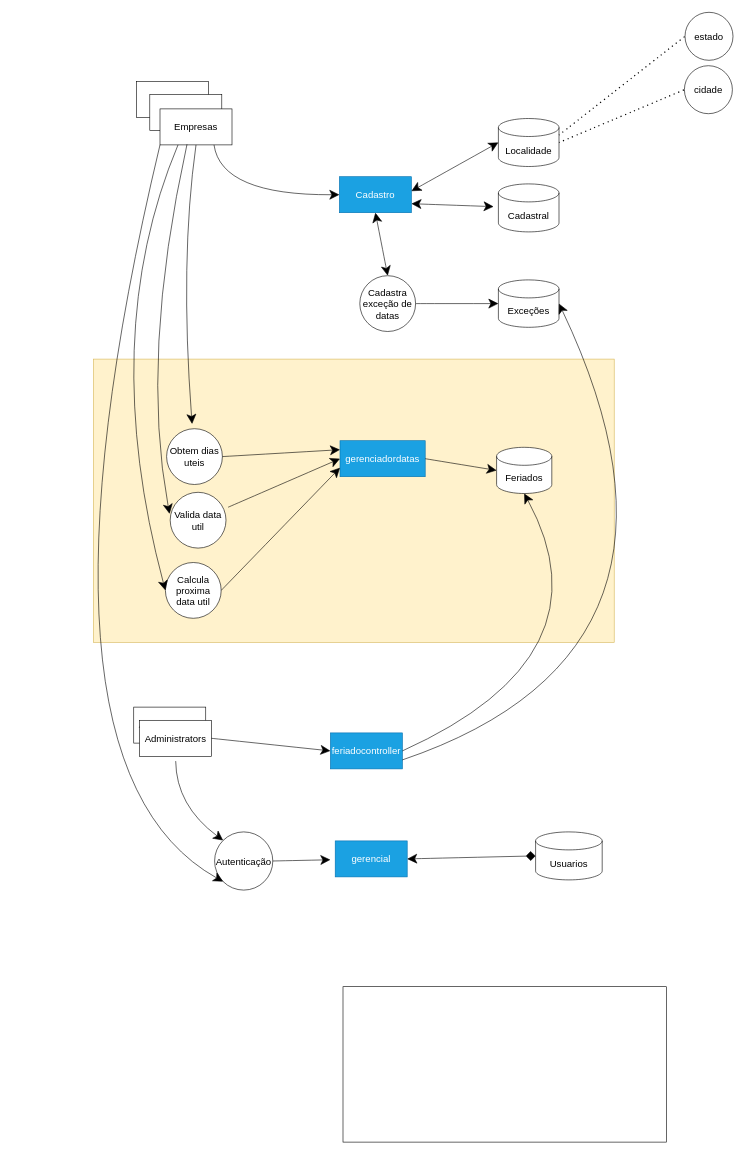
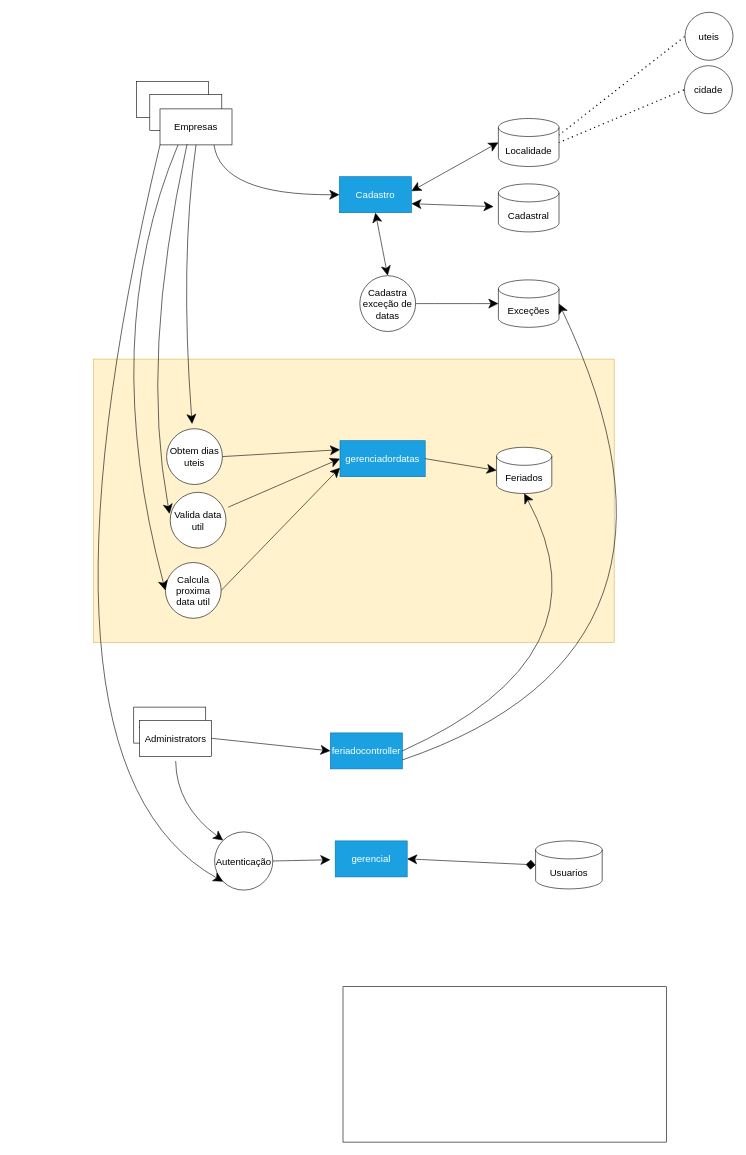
  <mxCell id="0" />
  <mxCell id="1" parent="0" />
  <mxCell id="2" value="" style="rounded=0;whiteSpace=wrap;html=1;fontSize=16;fillColor=#fff2cc;strokeColor=#d6b656;" vertex="1" parent="1"><mxGeometry x="155" y="598" width="868" height="472" as="geometry" /></mxCell>
  <mxCell id="3" value="Administrators" style="rounded=0;whiteSpace=wrap;html=1;fontSize=16;" parent="1" vertex="1"><mxGeometry x="222.25" y="1178" width="120" height="60" as="geometry" /></mxCell>
  <mxCell id="4" value="Empresas" style="rounded=0;whiteSpace=wrap;html=1;fontSize=16;" parent="1" vertex="1"><mxGeometry x="227" y="135" width="120" height="60" as="geometry" /></mxCell>
  <mxCell id="5" value="Empresas" style="rounded=0;whiteSpace=wrap;html=1;fontSize=16;" parent="1" vertex="1"><mxGeometry x="249" y="157" width="120" height="60" as="geometry" /></mxCell>
  <mxCell id="6" value="Empresas" style="rounded=0;whiteSpace=wrap;html=1;fontSize=16;" parent="1" vertex="1"><mxGeometry x="266" y="181" width="120" height="60" as="geometry" /></mxCell>
  <mxCell id="7" value="Cadastral" style="shape=cylinder3;whiteSpace=wrap;html=1;boundedLbl=1;backgroundOutline=1;size=15;fontSize=16;" parent="1" vertex="1"><mxGeometry x="830" y="306" width="101" height="80" as="geometry" /></mxCell>
  <mxCell id="8" value="Cadastro" style="rounded=0;whiteSpace=wrap;html=1;fontSize=16;fillColor=#1ba1e2;fontColor=#ffffff;strokeColor=#006EAF;" parent="1" vertex="1"><mxGeometry x="565" y="294" width="120" height="60" as="geometry" /></mxCell>
  <mxCell id="9" value="" style="endArrow=classic;startArrow=classic;html=1;rounded=0;fontSize=12;startSize=14;endSize=14;sourcePerimeterSpacing=8;targetPerimeterSpacing=8;curved=1;exitX=1;exitY=0.75;exitDx=0;exitDy=0;" parent="1" source="8" target="7" edge="1"><mxGeometry width="50" height="50" relative="1" as="geometry"><mxPoint x="651" y="344" as="sourcePoint" /><mxPoint x="701" y="294" as="targetPoint" /></mxGeometry></mxCell>
  <mxCell id="10" value="Exceções" style="shape=cylinder3;whiteSpace=wrap;html=1;boundedLbl=1;backgroundOutline=1;size=15;fontSize=16;" parent="1" vertex="1"><mxGeometry x="830" y="466" width="101" height="79" as="geometry" /></mxCell>
  <mxCell id="11" value="Cadastra exceção de datas" style="ellipse;whiteSpace=wrap;html=1;aspect=fixed;fontSize=16;" parent="1" vertex="1"><mxGeometry x="599" y="459" width="93" height="93" as="geometry" /></mxCell>
  <mxCell id="12" value="" style="endArrow=classic;html=1;rounded=0;fontSize=12;startSize=14;endSize=14;sourcePerimeterSpacing=8;targetPerimeterSpacing=8;curved=1;exitX=0.75;exitY=1;exitDx=0;exitDy=0;entryX=0;entryY=0.5;entryDx=0;entryDy=0;" parent="1" source="6" target="8" edge="1"><mxGeometry width="50" height="50" relative="1" as="geometry"><mxPoint x="372" y="323" as="sourcePoint" /><mxPoint x="422" y="273" as="targetPoint" /><Array as="points"><mxPoint x="368" y="325" /></Array></mxGeometry></mxCell>
  <mxCell id="13" value="" style="endArrow=classic;html=1;rounded=0;fontSize=12;startSize=14;endSize=14;sourcePerimeterSpacing=8;targetPerimeterSpacing=8;curved=1;exitX=1;exitY=0.5;exitDx=0;exitDy=0;entryX=0;entryY=0.5;entryDx=0;entryDy=0;entryPerimeter=0;" parent="1" source="11" target="10" edge="1"><mxGeometry width="50" height="50" relative="1" as="geometry"><mxPoint x="782" y="547" as="sourcePoint" /><mxPoint x="832" y="497" as="targetPoint" /></mxGeometry></mxCell>
  <mxCell id="14" value="Feriados" style="shape=cylinder3;whiteSpace=wrap;html=1;boundedLbl=1;backgroundOutline=1;size=15;fontSize=16;" parent="1" vertex="1"><mxGeometry x="827" y="745" width="92" height="77" as="geometry" /></mxCell>
  <mxCell id="15" value="Localidade" style="shape=cylinder3;whiteSpace=wrap;html=1;boundedLbl=1;backgroundOutline=1;size=15;fontSize=16;" parent="1" vertex="1"><mxGeometry x="830" y="197" width="101" height="80" as="geometry" /></mxCell>
- <mxCell id="16" value="estado" style="ellipse;whiteSpace=wrap;html=1;aspect=fixed;fontSize=16;" parent="1" vertex="1"><mxGeometry x="1141" y="20" width="80" height="80" as="geometry" /></mxCell>
+ <mxCell id="16" value="uteis" style="ellipse;whiteSpace=wrap;html=1;aspect=fixed;fontSize=16;" parent="1" vertex="1"><mxGeometry x="1141" y="20" width="80" height="80" as="geometry" /></mxCell>
  <mxCell id="17" value="cidade" style="ellipse;whiteSpace=wrap;html=1;aspect=fixed;fontSize=16;" parent="1" vertex="1"><mxGeometry x="1140" y="109" width="80" height="80" as="geometry" /></mxCell>
  <mxCell id="18" value="" style="endArrow=none;dashed=1;html=1;dashPattern=1 3;strokeWidth=2;rounded=0;fontSize=12;startSize=14;endSize=14;sourcePerimeterSpacing=8;targetPerimeterSpacing=8;curved=1;exitX=1;exitY=0;exitDx=0;exitDy=27.5;exitPerimeter=0;entryX=0;entryY=0.5;entryDx=0;entryDy=0;" parent="1" source="15" target="16" edge="1"><mxGeometry width="50" height="50" relative="1" as="geometry"><mxPoint x="965" y="132" as="sourcePoint" /><mxPoint x="1015" y="82" as="targetPoint" /></mxGeometry></mxCell>
  <mxCell id="19" value="" style="endArrow=none;dashed=1;html=1;dashPattern=1 3;strokeWidth=2;rounded=0;fontSize=12;startSize=14;endSize=14;sourcePerimeterSpacing=8;targetPerimeterSpacing=8;curved=1;exitX=1;exitY=0.5;exitDx=0;exitDy=0;exitPerimeter=0;entryX=0;entryY=0.5;entryDx=0;entryDy=0;" parent="1" source="15" target="17" edge="1"><mxGeometry width="50" height="50" relative="1" as="geometry"><mxPoint x="1002" y="216" as="sourcePoint" /><mxPoint x="1052" y="166" as="targetPoint" /></mxGeometry></mxCell>
  <mxCell id="20" value="" style="endArrow=classic;startArrow=classic;html=1;rounded=0;fontSize=12;startSize=14;endSize=14;sourcePerimeterSpacing=8;targetPerimeterSpacing=8;curved=1;exitX=1;exitY=0.4;exitDx=0;exitDy=0;exitPerimeter=0;entryX=0;entryY=0.5;entryDx=0;entryDy=0;entryPerimeter=0;" parent="1" source="8" target="15" edge="1"><mxGeometry width="50" height="50" relative="1" as="geometry"><mxPoint x="640" y="281" as="sourcePoint" /><mxPoint x="690" y="231" as="targetPoint" /></mxGeometry></mxCell>
  <mxCell id="21" value="" style="endArrow=classic;startArrow=classic;html=1;rounded=0;fontSize=12;startSize=14;endSize=14;sourcePerimeterSpacing=8;targetPerimeterSpacing=8;curved=1;entryX=0.5;entryY=1;entryDx=0;entryDy=0;exitX=0.5;exitY=0;exitDx=0;exitDy=0;" parent="1" source="11" target="8" edge="1"><mxGeometry width="50" height="50" relative="1" as="geometry"><mxPoint x="581" y="445" as="sourcePoint" /><mxPoint x="631" y="395" as="targetPoint" /></mxGeometry></mxCell>
  <mxCell id="22" value="gerenciadordatas" style="rounded=0;whiteSpace=wrap;html=1;fontSize=16;fillColor=#1ba1e2;fontColor=#ffffff;strokeColor=#006EAF;" parent="1" vertex="1"><mxGeometry x="566" y="734" width="142" height="60" as="geometry" /></mxCell>
  <mxCell id="23" value="Obtem dias uteis" style="ellipse;whiteSpace=wrap;html=1;aspect=fixed;fontSize=16;" parent="1" vertex="1"><mxGeometry x="277" y="714" width="93" height="93" as="geometry" /></mxCell>
  <mxCell id="24" value="Valida data util" style="ellipse;whiteSpace=wrap;html=1;aspect=fixed;fontSize=16;" parent="1" vertex="1"><mxGeometry x="283" y="820" width="93" height="93" as="geometry" /></mxCell>
  <mxCell id="25" value="Calcula proxima data util" style="ellipse;whiteSpace=wrap;html=1;aspect=fixed;fontSize=16;" parent="1" vertex="1"><mxGeometry x="275" y="937" width="93" height="93" as="geometry" /></mxCell>
  <mxCell id="26" value="" style="endArrow=classic;html=1;rounded=0;fontSize=12;startSize=14;endSize=14;sourcePerimeterSpacing=8;targetPerimeterSpacing=8;curved=1;exitX=0.25;exitY=1;exitDx=0;exitDy=0;entryX=0;entryY=0.5;entryDx=0;entryDy=0;" parent="1" source="6" target="25" edge="1"><mxGeometry width="50" height="50" relative="1" as="geometry"><mxPoint x="168" y="389" as="sourcePoint" /><mxPoint x="218" y="339" as="targetPoint" /><Array as="points"><mxPoint x="162" y="561" /></Array></mxGeometry></mxCell>
  <mxCell id="27" value="" style="endArrow=classic;html=1;rounded=0;fontSize=12;startSize=14;endSize=14;sourcePerimeterSpacing=8;targetPerimeterSpacing=8;curved=1;exitX=0.375;exitY=0.983;exitDx=0;exitDy=0;exitPerimeter=0;entryX=-0.011;entryY=0.387;entryDx=0;entryDy=0;entryPerimeter=0;" parent="1" source="6" target="24" edge="1"><mxGeometry width="50" height="50" relative="1" as="geometry"><mxPoint x="242" y="455" as="sourcePoint" /><mxPoint x="292" y="405" as="targetPoint" /><Array as="points"><mxPoint x="233" y="594" /></Array></mxGeometry></mxCell>
  <mxCell id="28" value="" style="endArrow=classic;html=1;rounded=0;fontSize=12;startSize=14;endSize=14;sourcePerimeterSpacing=8;targetPerimeterSpacing=8;curved=1;exitX=0.5;exitY=1;exitDx=0;exitDy=0;" parent="1" source="6" target="23" edge="1"><mxGeometry width="50" height="50" relative="1" as="geometry"><mxPoint x="343" y="501" as="sourcePoint" /><mxPoint x="393" y="451" as="targetPoint" /><Array as="points"><mxPoint x="299" y="433" /></Array></mxGeometry></mxCell>
  <mxCell id="29" value="" style="endArrow=classic;html=1;rounded=0;fontSize=12;startSize=14;endSize=14;sourcePerimeterSpacing=8;targetPerimeterSpacing=8;curved=1;exitX=1;exitY=0.5;exitDx=0;exitDy=0;entryX=0;entryY=0.25;entryDx=0;entryDy=0;" parent="1" source="23" target="22" edge="1"><mxGeometry width="50" height="50" relative="1" as="geometry"><mxPoint x="411" y="828" as="sourcePoint" /><mxPoint x="461" y="778" as="targetPoint" /></mxGeometry></mxCell>
  <mxCell id="30" value="" style="endArrow=classic;html=1;rounded=0;fontSize=12;startSize=14;endSize=14;sourcePerimeterSpacing=8;targetPerimeterSpacing=8;curved=1;entryX=0;entryY=0.5;entryDx=0;entryDy=0;" parent="1" source="24" target="22" edge="1"><mxGeometry width="50" height="50" relative="1" as="geometry"><mxPoint x="432" y="910" as="sourcePoint" /><mxPoint x="482" y="860" as="targetPoint" /></mxGeometry></mxCell>
  <mxCell id="31" value="" style="endArrow=classic;html=1;rounded=0;fontSize=12;startSize=14;endSize=14;sourcePerimeterSpacing=8;targetPerimeterSpacing=8;curved=1;exitX=1;exitY=0.5;exitDx=0;exitDy=0;entryX=0;entryY=0.75;entryDx=0;entryDy=0;" parent="1" source="25" target="22" edge="1"><mxGeometry width="50" height="50" relative="1" as="geometry"><mxPoint x="403" y="971" as="sourcePoint" /><mxPoint x="453" y="921" as="targetPoint" /></mxGeometry></mxCell>
  <mxCell id="32" value="" style="endArrow=classic;html=1;rounded=0;fontSize=12;startSize=14;endSize=14;sourcePerimeterSpacing=8;targetPerimeterSpacing=8;curved=1;exitX=1;exitY=0.5;exitDx=0;exitDy=0;entryX=0;entryY=0.5;entryDx=0;entryDy=0;entryPerimeter=0;" parent="1" source="22" target="14" edge="1"><mxGeometry width="50" height="50" relative="1" as="geometry"><mxPoint x="704" y="905" as="sourcePoint" /><mxPoint x="754" y="855" as="targetPoint" /></mxGeometry></mxCell>
  <mxCell id="33" value="Administrators" style="rounded=0;whiteSpace=wrap;html=1;fontSize=16;" parent="1" vertex="1"><mxGeometry x="231.75" y="1200" width="120" height="60" as="geometry" /></mxCell>
  <mxCell id="34" value="feriadocontroller" style="rounded=0;whiteSpace=wrap;html=1;fontSize=16;fillColor=#1ba1e2;fontColor=#ffffff;strokeColor=#006EAF;" parent="1" vertex="1"><mxGeometry x="550" y="1221" width="120" height="60" as="geometry" /></mxCell>
  <mxCell id="35" value="" style="endArrow=classic;html=1;rounded=0;fontSize=12;startSize=14;endSize=14;sourcePerimeterSpacing=8;targetPerimeterSpacing=8;curved=1;exitX=1;exitY=0.5;exitDx=0;exitDy=0;entryX=0;entryY=0.5;entryDx=0;entryDy=0;" parent="1" source="33" target="34" edge="1"><mxGeometry width="50" height="50" relative="1" as="geometry"><mxPoint x="442" y="1249" as="sourcePoint" /><mxPoint x="492" y="1199" as="targetPoint" /></mxGeometry></mxCell>
  <mxCell id="36" value="" style="endArrow=classic;html=1;rounded=0;fontSize=12;startSize=14;endSize=14;sourcePerimeterSpacing=8;targetPerimeterSpacing=8;curved=1;entryX=0.5;entryY=1;entryDx=0;entryDy=0;entryPerimeter=0;exitX=1;exitY=0.5;exitDx=0;exitDy=0;" parent="1" source="34" target="14" edge="1"><mxGeometry width="50" height="50" relative="1" as="geometry"><mxPoint x="743" y="1251" as="sourcePoint" /><mxPoint x="793" y="1201" as="targetPoint" /><Array as="points"><mxPoint x="1020" y="1093" /></Array></mxGeometry></mxCell>
  <mxCell id="37" value="" style="endArrow=classic;html=1;rounded=0;fontSize=12;startSize=14;endSize=14;sourcePerimeterSpacing=8;targetPerimeterSpacing=8;curved=1;exitX=1;exitY=0.75;exitDx=0;exitDy=0;entryX=1;entryY=0.5;entryDx=0;entryDy=0;entryPerimeter=0;" parent="1" source="34" target="10" edge="1"><mxGeometry width="50" height="50" relative="1" as="geometry"><mxPoint x="831" y="1223" as="sourcePoint" /><mxPoint x="881" y="1173" as="targetPoint" /><Array as="points"><mxPoint x="1206" y="1084" /></Array></mxGeometry></mxCell>
  <mxCell id="38" value="gerencial" style="rounded=0;whiteSpace=wrap;html=1;fontSize=16;fillColor=#1ba1e2;fontColor=#ffffff;strokeColor=#006EAF;" parent="1" vertex="1"><mxGeometry x="558" y="1401" width="120" height="60" as="geometry" /></mxCell>
  <mxCell id="39" value="Autenticação" style="ellipse;whiteSpace=wrap;html=1;aspect=fixed;fontSize=16;" parent="1" vertex="1"><mxGeometry x="357" y="1386" width="97" height="97" as="geometry" /></mxCell>
- <mxCell id="40" value="Usuarios" style="shape=cylinder3;whiteSpace=wrap;html=1;boundedLbl=1;backgroundOutline=1;size=15;fontSize=16;" parent="1" vertex="1"><mxGeometry x="892" y="1386" width="111" height="80" as="geometry" /></mxCell>
+ <mxCell id="40" value="Usuarios" style="shape=cylinder3;whiteSpace=wrap;html=1;boundedLbl=1;backgroundOutline=1;size=15;fontSize=16;" parent="1" vertex="1"><mxGeometry x="892" y="1401" width="111" height="80" as="geometry" /></mxCell>
  <mxCell id="41" value="" style="endArrow=diamond;startArrow=classic;html=1;rounded=0;fontSize=12;startSize=14;endSize=14;sourcePerimeterSpacing=8;targetPerimeterSpacing=8;curved=1;exitX=1;exitY=0.5;exitDx=0;exitDy=0;entryX=0;entryY=0.5;entryDx=0;entryDy=0;entryPerimeter=0;" parent="1" source="38" target="40" edge="1"><mxGeometry width="50" height="50" relative="1" as="geometry"><mxPoint x="725" y="1432" as="sourcePoint" /><mxPoint x="775" y="1382" as="targetPoint" /></mxGeometry></mxCell>
  <mxCell id="42" value="" style="endArrow=classic;html=1;rounded=0;fontSize=12;startSize=14;endSize=14;sourcePerimeterSpacing=8;targetPerimeterSpacing=8;curved=1;exitX=1;exitY=0.5;exitDx=0;exitDy=0;" parent="1" source="39" target="38" edge="1"><mxGeometry width="50" height="50" relative="1" as="geometry"><mxPoint x="425" y="1393" as="sourcePoint" /><mxPoint x="475" y="1343" as="targetPoint" /></mxGeometry></mxCell>
  <mxCell id="43" value="" style="endArrow=classic;html=1;rounded=0;fontSize=12;startSize=14;endSize=14;sourcePerimeterSpacing=8;targetPerimeterSpacing=8;curved=1;entryX=0;entryY=0;entryDx=0;entryDy=0;" parent="1" source="33" target="39" edge="1"><mxGeometry width="50" height="50" relative="1" as="geometry"><mxPoint x="274" y="1373" as="sourcePoint" /><mxPoint x="324" y="1323" as="targetPoint" /><Array as="points"><mxPoint x="293" y="1342" /></Array></mxGeometry></mxCell>
  <mxCell id="44" value="" style="endArrow=classic;html=1;rounded=0;fontSize=12;startSize=14;endSize=14;sourcePerimeterSpacing=8;targetPerimeterSpacing=8;curved=1;exitX=0;exitY=1;exitDx=0;exitDy=0;entryX=0;entryY=1;entryDx=0;entryDy=0;" parent="1" source="6" target="39" edge="1"><mxGeometry width="50" height="50" relative="1" as="geometry"><mxPoint x="148" y="387" as="sourcePoint" /><mxPoint x="198" y="337" as="targetPoint" /><Array as="points"><mxPoint x="20" y="1272" /></Array></mxGeometry></mxCell>
  <mxCell id="45" value="" style="rounded=0;whiteSpace=wrap;html=1;fontSize=16;" parent="1" vertex="1"><mxGeometry x="571" y="1644" width="539" height="259" as="geometry" /></mxCell>
